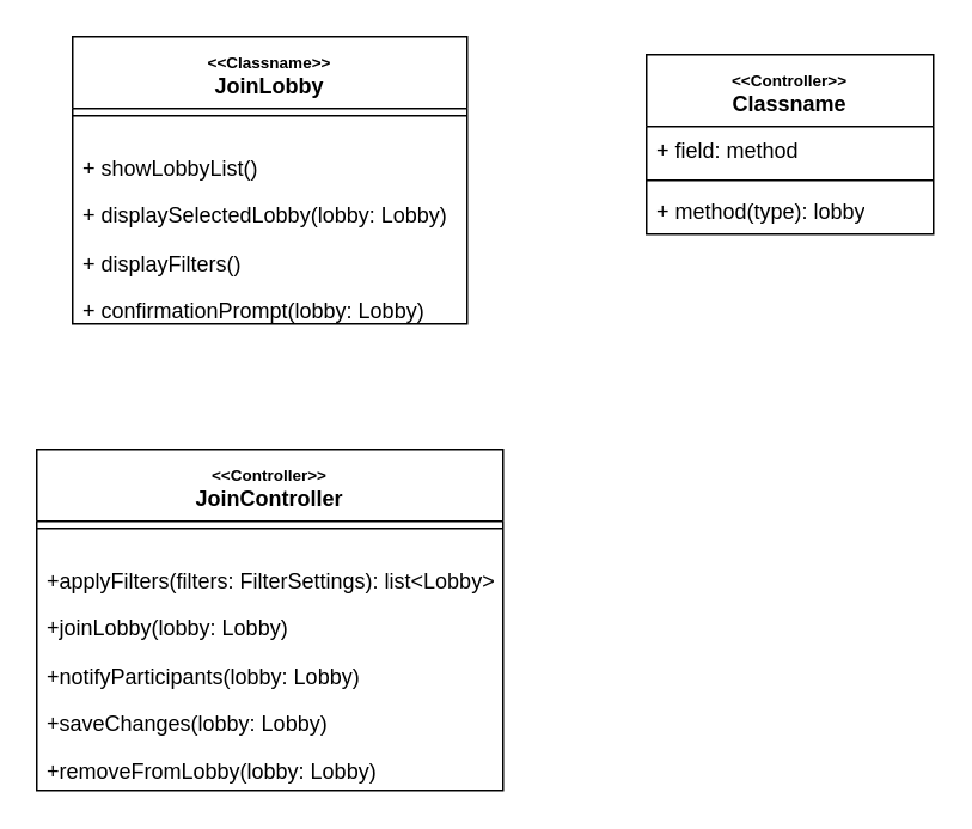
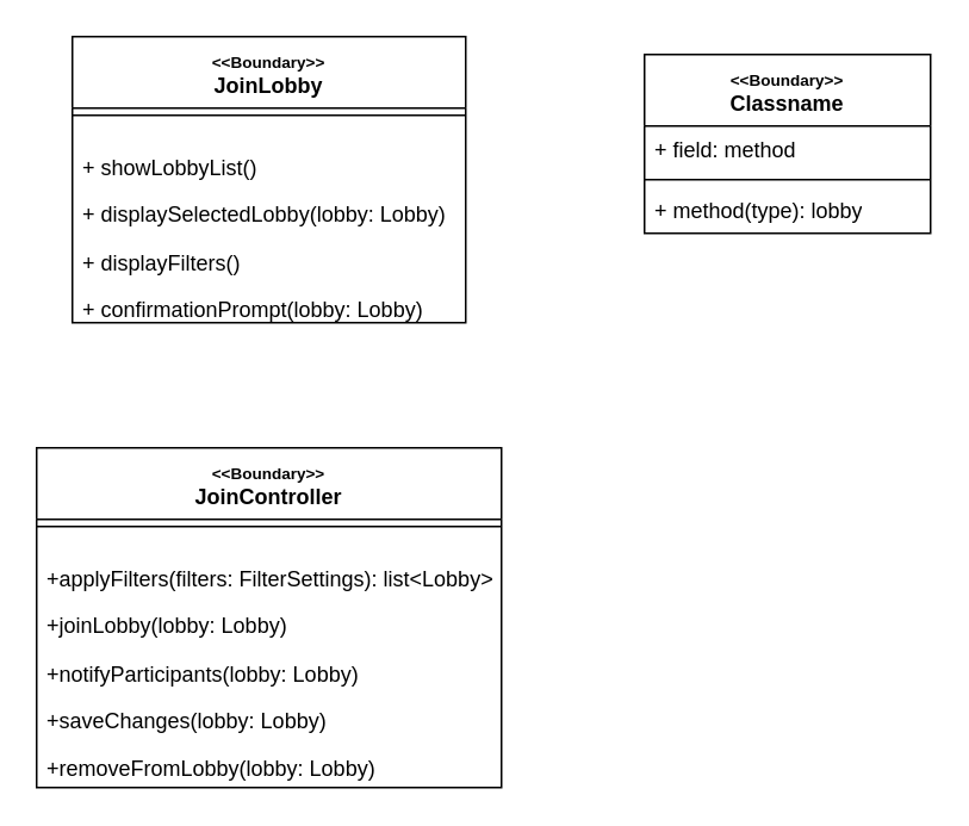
  <mxCell id="0" />
  <mxCell id="1" parent="0" />
- <mxCell id="2" value="&lt;div&gt;&lt;font style=&quot;font-size: 9px;&quot;&gt;&amp;lt;&amp;lt;Controller&amp;gt;&amp;gt;&lt;/font&gt;&lt;/div&gt;Classname" style="swimlane;fontStyle=1;align=center;verticalAlign=top;childLayout=stackLayout;horizontal=1;startSize=40;horizontalStack=0;resizeParent=1;resizeParentMax=0;resizeLast=0;collapsible=1;marginBottom=0;whiteSpace=wrap;html=1;" vertex="1" parent="1"><mxGeometry x="360" y="30" width="160" height="100" as="geometry" /></mxCell>
+ <mxCell id="2" value="&lt;div&gt;&lt;font style=&quot;font-size: 9px;&quot;&gt;&amp;lt;&amp;lt;Boundary&amp;gt;&amp;gt;&lt;/font&gt;&lt;/div&gt;Classname" style="swimlane;fontStyle=1;align=center;verticalAlign=top;childLayout=stackLayout;horizontal=1;startSize=40;horizontalStack=0;resizeParent=1;resizeParentMax=0;resizeLast=0;collapsible=1;marginBottom=0;whiteSpace=wrap;html=1;" vertex="1" parent="1"><mxGeometry x="360" y="30" width="160" height="100" as="geometry" /></mxCell>
  <mxCell id="3" value="+ field: method" style="text;strokeColor=none;fillColor=none;align=left;verticalAlign=top;spacingLeft=4;spacingRight=4;overflow=hidden;rotatable=0;points=[[0,0.5],[1,0.5]];portConstraint=eastwest;whiteSpace=wrap;html=1;" vertex="1" parent="2"><mxGeometry y="40" width="160" height="26" as="geometry" /></mxCell>
  <mxCell id="4" value="" style="line;strokeWidth=1;fillColor=none;align=left;verticalAlign=middle;spacingTop=-1;spacingLeft=3;spacingRight=3;rotatable=0;labelPosition=right;points=[];portConstraint=eastwest;strokeColor=inherit;" vertex="1" parent="2"><mxGeometry y="66" width="160" height="8" as="geometry" /></mxCell>
  <mxCell id="5" value="+ method(type): lobby" style="text;strokeColor=none;fillColor=none;align=left;verticalAlign=top;spacingLeft=4;spacingRight=4;overflow=hidden;rotatable=0;points=[[0,0.5],[1,0.5]];portConstraint=eastwest;whiteSpace=wrap;html=1;" vertex="1" parent="2"><mxGeometry y="74" width="160" height="26" as="geometry" /></mxCell>
- <mxCell id="6" value="&lt;div&gt;&lt;font style=&quot;font-size: 9px;&quot;&gt;&amp;lt;&amp;lt;Classname&amp;gt;&amp;gt;&lt;/font&gt;&lt;/div&gt;&lt;div&gt;&lt;strong style=&quot;background-color: initial;&quot;&gt;JoinLobby&lt;/strong&gt;&lt;/div&gt;" style="swimlane;fontStyle=1;align=center;verticalAlign=top;childLayout=stackLayout;horizontal=1;startSize=40;horizontalStack=0;resizeParent=1;resizeParentMax=0;resizeLast=0;collapsible=1;marginBottom=0;whiteSpace=wrap;html=1;" vertex="1" parent="1"><mxGeometry x="40" y="20" width="220" height="160" as="geometry" /></mxCell>
+ <mxCell id="6" value="&lt;div&gt;&lt;font style=&quot;font-size: 9px;&quot;&gt;&amp;lt;&amp;lt;Boundary&amp;gt;&amp;gt;&lt;/font&gt;&lt;/div&gt;&lt;div&gt;&lt;strong style=&quot;background-color: initial;&quot;&gt;JoinLobby&lt;/strong&gt;&lt;/div&gt;" style="swimlane;fontStyle=1;align=center;verticalAlign=top;childLayout=stackLayout;horizontal=1;startSize=40;horizontalStack=0;resizeParent=1;resizeParentMax=0;resizeLast=0;collapsible=1;marginBottom=0;whiteSpace=wrap;html=1;" vertex="1" parent="1"><mxGeometry x="40" y="20" width="220" height="160" as="geometry" /></mxCell>
  <mxCell id="7" value="" style="line;strokeWidth=1;fillColor=none;align=left;verticalAlign=middle;spacingTop=-1;spacingLeft=3;spacingRight=3;rotatable=0;labelPosition=right;points=[];portConstraint=eastwest;strokeColor=inherit;" vertex="1" parent="6"><mxGeometry y="40" width="220" height="8" as="geometry" /></mxCell>
  <mxCell id="8" value="&lt;p data-pm-slice=&quot;1 1 [&amp;quot;list&amp;quot;,{&amp;quot;spread&amp;quot;:false,&amp;quot;start&amp;quot;:35,&amp;quot;end&amp;quot;:392},&amp;quot;regular_list_item&amp;quot;,{&amp;quot;start&amp;quot;:35,&amp;quot;end&amp;quot;:392},&amp;quot;list&amp;quot;,{&amp;quot;spread&amp;quot;:false,&amp;quot;start&amp;quot;:62,&amp;quot;end&amp;quot;:392},&amp;quot;regular_list_item&amp;quot;,{&amp;quot;start&amp;quot;:62,&amp;quot;end&amp;quot;:143}]&quot;&gt;&lt;span style=&quot;background-color: initial;&quot;&gt;+ showLobbyList()&lt;/span&gt;&lt;/p&gt;&lt;p data-pm-slice=&quot;1 1 [&amp;quot;list&amp;quot;,{&amp;quot;spread&amp;quot;:false,&amp;quot;start&amp;quot;:35,&amp;quot;end&amp;quot;:392},&amp;quot;regular_list_item&amp;quot;,{&amp;quot;start&amp;quot;:35,&amp;quot;end&amp;quot;:392},&amp;quot;list&amp;quot;,{&amp;quot;spread&amp;quot;:false,&amp;quot;start&amp;quot;:62,&amp;quot;end&amp;quot;:392},&amp;quot;regular_list_item&amp;quot;,{&amp;quot;start&amp;quot;:62,&amp;quot;end&amp;quot;:143}]&quot;&gt;&lt;span style=&quot;background-color: initial;&quot;&gt;+ displaySelectedLobby(lobby: Lobby)&lt;/span&gt;&lt;/p&gt;&lt;p data-pm-slice=&quot;1 1 [&amp;quot;list&amp;quot;,{&amp;quot;spread&amp;quot;:false,&amp;quot;start&amp;quot;:35,&amp;quot;end&amp;quot;:392},&amp;quot;regular_list_item&amp;quot;,{&amp;quot;start&amp;quot;:35,&amp;quot;end&amp;quot;:392},&amp;quot;list&amp;quot;,{&amp;quot;spread&amp;quot;:false,&amp;quot;start&amp;quot;:62,&amp;quot;end&amp;quot;:392},&amp;quot;regular_list_item&amp;quot;,{&amp;quot;start&amp;quot;:146,&amp;quot;end&amp;quot;:229}]&quot;&gt;&lt;font face=&quot;Helvetica&quot;&gt;&lt;code&gt;&lt;/code&gt;&lt;/font&gt;&lt;/p&gt;&lt;p data-pm-slice=&quot;1 1 [&amp;quot;list&amp;quot;,{&amp;quot;spread&amp;quot;:false,&amp;quot;start&amp;quot;:35,&amp;quot;end&amp;quot;:392},&amp;quot;regular_list_item&amp;quot;,{&amp;quot;start&amp;quot;:35,&amp;quot;end&amp;quot;:392},&amp;quot;list&amp;quot;,{&amp;quot;spread&amp;quot;:false,&amp;quot;start&amp;quot;:62,&amp;quot;end&amp;quot;:392},&amp;quot;regular_list_item&amp;quot;,{&amp;quot;start&amp;quot;:232,&amp;quot;end&amp;quot;:301}]&quot;&gt;&lt;code&gt;&lt;font face=&quot;Helvetica&quot;&gt;+ displayFilters()&lt;/font&gt;&lt;/code&gt;&lt;/p&gt;&lt;p data-pm-slice=&quot;1 1 [&amp;quot;list&amp;quot;,{&amp;quot;spread&amp;quot;:false,&amp;quot;start&amp;quot;:35,&amp;quot;end&amp;quot;:392},&amp;quot;regular_list_item&amp;quot;,{&amp;quot;start&amp;quot;:35,&amp;quot;end&amp;quot;:392},&amp;quot;list&amp;quot;,{&amp;quot;spread&amp;quot;:false,&amp;quot;start&amp;quot;:62,&amp;quot;end&amp;quot;:392},&amp;quot;regular_list_item&amp;quot;,{&amp;quot;start&amp;quot;:232,&amp;quot;end&amp;quot;:301}]&quot;&gt;&lt;span style=&quot;background-color: initial;&quot;&gt;+ confirmationPrompt(lobby: Lobby)&lt;/span&gt;&lt;/p&gt;" style="text;strokeColor=none;fillColor=none;align=left;verticalAlign=top;spacingLeft=4;spacingRight=4;overflow=hidden;rotatable=0;points=[[0,0.5],[1,0.5]];portConstraint=eastwest;whiteSpace=wrap;html=1;" vertex="1" parent="6"><mxGeometry y="48" width="220" height="112" as="geometry" /></mxCell>
- <mxCell id="9" value="&lt;div&gt;&lt;font style=&quot;font-size: 9px;&quot;&gt;&amp;lt;&amp;lt;Controller&amp;gt;&amp;gt;&lt;/font&gt;&lt;/div&gt;JoinController" style="swimlane;fontStyle=1;align=center;verticalAlign=top;childLayout=stackLayout;horizontal=1;startSize=40;horizontalStack=0;resizeParent=1;resizeParentMax=0;resizeLast=0;collapsible=1;marginBottom=0;whiteSpace=wrap;html=1;" vertex="1" parent="1"><mxGeometry x="20" y="250" width="260" height="190" as="geometry" /></mxCell>
+ <mxCell id="9" value="&lt;div&gt;&lt;font style=&quot;font-size: 9px;&quot;&gt;&amp;lt;&amp;lt;Boundary&amp;gt;&amp;gt;&lt;/font&gt;&lt;/div&gt;JoinController" style="swimlane;fontStyle=1;align=center;verticalAlign=top;childLayout=stackLayout;horizontal=1;startSize=40;horizontalStack=0;resizeParent=1;resizeParentMax=0;resizeLast=0;collapsible=1;marginBottom=0;whiteSpace=wrap;html=1;" vertex="1" parent="1"><mxGeometry x="20" y="250" width="260" height="190" as="geometry" /></mxCell>
  <mxCell id="10" value="" style="line;strokeWidth=1;fillColor=none;align=left;verticalAlign=middle;spacingTop=-1;spacingLeft=3;spacingRight=3;rotatable=0;labelPosition=right;points=[];portConstraint=eastwest;strokeColor=inherit;" vertex="1" parent="9"><mxGeometry y="40" width="260" height="8" as="geometry" /></mxCell>
  <mxCell id="11" value="&lt;p data-pm-slice=&quot;1 1 [&amp;quot;list&amp;quot;,{&amp;quot;spread&amp;quot;:false,&amp;quot;start&amp;quot;:410,&amp;quot;end&amp;quot;:916},&amp;quot;regular_list_item&amp;quot;,{&amp;quot;start&amp;quot;:410,&amp;quot;end&amp;quot;:916},&amp;quot;list&amp;quot;,{&amp;quot;spread&amp;quot;:false,&amp;quot;start&amp;quot;:438,&amp;quot;end&amp;quot;:916},&amp;quot;regular_list_item&amp;quot;,{&amp;quot;start&amp;quot;:438,&amp;quot;end&amp;quot;:546}]&quot;&gt;&lt;code&gt;&lt;font face=&quot;Helvetica&quot;&gt;+applyFilters(filters: FilterSettings): list&amp;lt;Lobby&amp;gt;&lt;/font&gt;&lt;/code&gt;&lt;/p&gt;&lt;p data-pm-slice=&quot;1 1 [&amp;quot;list&amp;quot;,{&amp;quot;spread&amp;quot;:false,&amp;quot;start&amp;quot;:410,&amp;quot;end&amp;quot;:916},&amp;quot;regular_list_item&amp;quot;,{&amp;quot;start&amp;quot;:410,&amp;quot;end&amp;quot;:916},&amp;quot;list&amp;quot;,{&amp;quot;spread&amp;quot;:false,&amp;quot;start&amp;quot;:438,&amp;quot;end&amp;quot;:916},&amp;quot;regular_list_item&amp;quot;,{&amp;quot;start&amp;quot;:438,&amp;quot;end&amp;quot;:546}]&quot;&gt;&lt;font face=&quot;Helvetica&quot;&gt;&lt;code&gt;&lt;/code&gt;&lt;/font&gt;&lt;/p&gt;&lt;p data-pm-slice=&quot;1 1 [&amp;quot;list&amp;quot;,{&amp;quot;spread&amp;quot;:false,&amp;quot;start&amp;quot;:410,&amp;quot;end&amp;quot;:916},&amp;quot;regular_list_item&amp;quot;,{&amp;quot;start&amp;quot;:410,&amp;quot;end&amp;quot;:916},&amp;quot;list&amp;quot;,{&amp;quot;spread&amp;quot;:false,&amp;quot;start&amp;quot;:438,&amp;quot;end&amp;quot;:916},&amp;quot;regular_list_item&amp;quot;,{&amp;quot;start&amp;quot;:549,&amp;quot;end&amp;quot;:634}]&quot;&gt;&lt;code&gt;&lt;font face=&quot;Helvetica&quot;&gt;+joinLobby(lobby: Lobby)&lt;/font&gt;&lt;/code&gt;&lt;/p&gt;&lt;p data-pm-slice=&quot;1 1 [&amp;quot;list&amp;quot;,{&amp;quot;spread&amp;quot;:false,&amp;quot;start&amp;quot;:410,&amp;quot;end&amp;quot;:916},&amp;quot;regular_list_item&amp;quot;,{&amp;quot;start&amp;quot;:410,&amp;quot;end&amp;quot;:916},&amp;quot;list&amp;quot;,{&amp;quot;spread&amp;quot;:false,&amp;quot;start&amp;quot;:438,&amp;quot;end&amp;quot;:916},&amp;quot;regular_list_item&amp;quot;,{&amp;quot;start&amp;quot;:549,&amp;quot;end&amp;quot;:634}]&quot;&gt;&lt;font face=&quot;Helvetica&quot;&gt;&lt;code&gt;&lt;/code&gt;&lt;/font&gt;&lt;/p&gt;&lt;p data-pm-slice=&quot;1 1 [&amp;quot;list&amp;quot;,{&amp;quot;spread&amp;quot;:false,&amp;quot;start&amp;quot;:410,&amp;quot;end&amp;quot;:916},&amp;quot;regular_list_item&amp;quot;,{&amp;quot;start&amp;quot;:410,&amp;quot;end&amp;quot;:916},&amp;quot;list&amp;quot;,{&amp;quot;spread&amp;quot;:false,&amp;quot;start&amp;quot;:438,&amp;quot;end&amp;quot;:916},&amp;quot;regular_list_item&amp;quot;,{&amp;quot;start&amp;quot;:637,&amp;quot;end&amp;quot;:740}]&quot;&gt;&lt;code&gt;&lt;font face=&quot;Helvetica&quot;&gt;+notifyParticipants(lobby: Lobby)&lt;/font&gt;&lt;/code&gt;&lt;/p&gt;&lt;p data-pm-slice=&quot;1 1 [&amp;quot;list&amp;quot;,{&amp;quot;spread&amp;quot;:false,&amp;quot;start&amp;quot;:410,&amp;quot;end&amp;quot;:916},&amp;quot;regular_list_item&amp;quot;,{&amp;quot;start&amp;quot;:410,&amp;quot;end&amp;quot;:916},&amp;quot;list&amp;quot;,{&amp;quot;spread&amp;quot;:false,&amp;quot;start&amp;quot;:438,&amp;quot;end&amp;quot;:916},&amp;quot;regular_list_item&amp;quot;,{&amp;quot;start&amp;quot;:637,&amp;quot;end&amp;quot;:740}]&quot;&gt;&lt;font face=&quot;Helvetica&quot;&gt;&lt;code&gt;&lt;/code&gt;&lt;/font&gt;&lt;/p&gt;&lt;p data-pm-slice=&quot;1 1 [&amp;quot;list&amp;quot;,{&amp;quot;spread&amp;quot;:false,&amp;quot;start&amp;quot;:410,&amp;quot;end&amp;quot;:916},&amp;quot;regular_list_item&amp;quot;,{&amp;quot;start&amp;quot;:410,&amp;quot;end&amp;quot;:916},&amp;quot;list&amp;quot;,{&amp;quot;spread&amp;quot;:false,&amp;quot;start&amp;quot;:438,&amp;quot;end&amp;quot;:916},&amp;quot;regular_list_item&amp;quot;,{&amp;quot;start&amp;quot;:743,&amp;quot;end&amp;quot;:834}]&quot;&gt;&lt;code&gt;&lt;font face=&quot;Helvetica&quot;&gt;+saveChanges(lobby: Lobby)&lt;/font&gt;&lt;/code&gt;&lt;/p&gt;&lt;p data-pm-slice=&quot;1 1 [&amp;quot;list&amp;quot;,{&amp;quot;spread&amp;quot;:false,&amp;quot;start&amp;quot;:410,&amp;quot;end&amp;quot;:916},&amp;quot;regular_list_item&amp;quot;,{&amp;quot;start&amp;quot;:410,&amp;quot;end&amp;quot;:916},&amp;quot;list&amp;quot;,{&amp;quot;spread&amp;quot;:false,&amp;quot;start&amp;quot;:438,&amp;quot;end&amp;quot;:916},&amp;quot;regular_list_item&amp;quot;,{&amp;quot;start&amp;quot;:743,&amp;quot;end&amp;quot;:834}]&quot;&gt;&lt;font face=&quot;Helvetica&quot;&gt;&lt;code&gt;&lt;/code&gt;&lt;/font&gt;&lt;/p&gt;&lt;p data-pm-slice=&quot;1 1 [&amp;quot;list&amp;quot;,{&amp;quot;spread&amp;quot;:false,&amp;quot;start&amp;quot;:410,&amp;quot;end&amp;quot;:916},&amp;quot;regular_list_item&amp;quot;,{&amp;quot;start&amp;quot;:410,&amp;quot;end&amp;quot;:916},&amp;quot;list&amp;quot;,{&amp;quot;spread&amp;quot;:false,&amp;quot;start&amp;quot;:438,&amp;quot;end&amp;quot;:916},&amp;quot;regular_list_item&amp;quot;,{&amp;quot;start&amp;quot;:837,&amp;quot;end&amp;quot;:916}]&quot;&gt;&lt;code&gt;&lt;font face=&quot;Helvetica&quot;&gt;+removeFromLobby(lobby: Lobby)&lt;/font&gt;&lt;/code&gt;&lt;/p&gt;" style="text;strokeColor=none;fillColor=none;align=left;verticalAlign=top;spacingLeft=4;spacingRight=4;overflow=hidden;rotatable=0;points=[[0,0.5],[1,0.5]];portConstraint=eastwest;whiteSpace=wrap;html=1;" vertex="1" parent="9"><mxGeometry y="48" width="260" height="142" as="geometry" /></mxCell>
